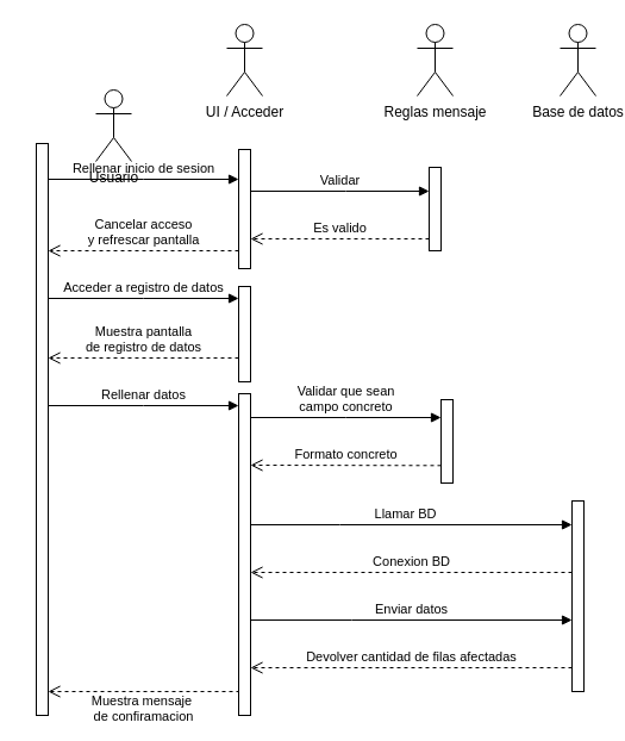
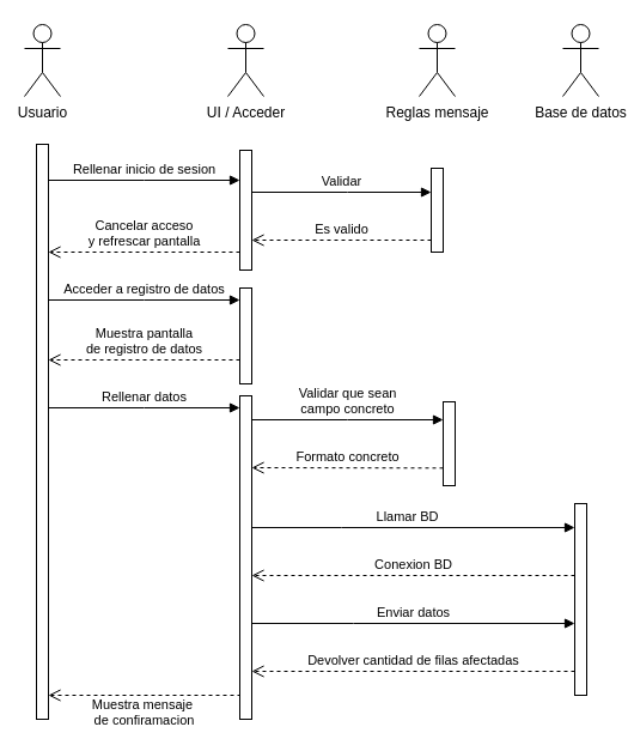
  <mxCell id="0" />
  <mxCell id="1" parent="0" />
  <mxCell id="2" value="" style="html=1;points=[[0,0,0,0,5],[0,1,0,0,-5],[1,0,0,0,5],[1,1,0,0,-5]];perimeter=orthogonalPerimeter;outlineConnect=0;targetShapes=umlLifeline;portConstraint=eastwest;newEdgeStyle={&quot;curved&quot;:0,&quot;rounded&quot;:0};" vertex="1" parent="1"><mxGeometry x="30" y="120" width="10" height="480" as="geometry" /></mxCell>
  <mxCell id="3" value="Rellenar inicio de sesion" style="html=1;verticalAlign=bottom;endArrow=block;edgeStyle=elbowEdgeStyle;elbow=vertical;curved=0;rounded=0;" parent="1" edge="1"><mxGeometry relative="1" as="geometry"><mxPoint x="40" y="150" as="sourcePoint" /><Array as="points"><mxPoint x="120" y="150" /></Array><mxPoint x="200" y="150" as="targetPoint" /></mxGeometry></mxCell>
  <mxCell id="4" value="Cancelar acceso&lt;div&gt;y refrescar pantalla&lt;/div&gt;" style="html=1;verticalAlign=bottom;endArrow=open;dashed=1;endSize=8;edgeStyle=elbowEdgeStyle;elbow=vertical;curved=0;rounded=0;" parent="1" edge="1"><mxGeometry relative="1" as="geometry"><mxPoint x="40" y="210" as="targetPoint" /><Array as="points"><mxPoint x="135" y="210" /></Array><mxPoint x="200" y="210" as="sourcePoint" /></mxGeometry></mxCell>
- <mxCell id="5" value="Usuario" style="shape=umlActor;verticalLabelPosition=bottom;verticalAlign=top;html=1;" vertex="1" parent="1"><mxGeometry x="80" y="75" width="30" height="60" as="geometry" /></mxCell>
+ <mxCell id="5" value="Usuario" style="shape=umlActor;verticalLabelPosition=bottom;verticalAlign=top;html=1;" vertex="1" parent="1"><mxGeometry x="20" y="20" width="30" height="60" as="geometry" /></mxCell>
  <mxCell id="6" value="UI / Acceder" style="shape=umlActor;verticalLabelPosition=bottom;verticalAlign=top;html=1;" vertex="1" parent="1"><mxGeometry x="190" y="20" width="30" height="60" as="geometry" /></mxCell>
  <mxCell id="7" value="Reglas mensaje" style="shape=umlActor;verticalLabelPosition=bottom;verticalAlign=top;html=1;" vertex="1" parent="1"><mxGeometry x="350" y="20" width="30" height="60" as="geometry" /></mxCell>
  <mxCell id="8" value="Base de datos" style="shape=umlActor;verticalLabelPosition=bottom;verticalAlign=top;html=1;" vertex="1" parent="1"><mxGeometry x="470" y="20" width="30" height="60" as="geometry" /></mxCell>
  <mxCell id="9" value="Es valido" style="html=1;verticalAlign=bottom;endArrow=open;dashed=1;endSize=8;edgeStyle=elbowEdgeStyle;elbow=vertical;curved=0;rounded=0;" edge="1" parent="1"><mxGeometry relative="1" as="geometry"><mxPoint x="210" y="200" as="targetPoint" /><Array as="points"><mxPoint x="305" y="200" /></Array><mxPoint x="360" y="200" as="sourcePoint" /></mxGeometry></mxCell>
  <mxCell id="10" value="Validar" style="html=1;verticalAlign=bottom;endArrow=block;edgeStyle=elbowEdgeStyle;elbow=vertical;curved=0;rounded=0;" edge="1" parent="1"><mxGeometry relative="1" as="geometry"><mxPoint x="210" y="160" as="sourcePoint" /><Array as="points"><mxPoint x="290" y="160" /></Array><mxPoint x="360" y="160" as="targetPoint" /></mxGeometry></mxCell>
  <mxCell id="11" value="" style="html=1;points=[[0,0,0,0,5],[0,1,0,0,-5],[1,0,0,0,5],[1,1,0,0,-5]];perimeter=orthogonalPerimeter;outlineConnect=0;targetShapes=umlLifeline;portConstraint=eastwest;newEdgeStyle={&quot;curved&quot;:0,&quot;rounded&quot;:0};" vertex="1" parent="1"><mxGeometry x="360" y="140" width="10" height="70" as="geometry" /></mxCell>
  <mxCell id="12" value="Acceder a registro de datos" style="html=1;verticalAlign=bottom;endArrow=block;edgeStyle=elbowEdgeStyle;elbow=vertical;curved=0;rounded=0;" edge="1" parent="1"><mxGeometry relative="1" as="geometry"><mxPoint x="40" y="250" as="sourcePoint" /><Array as="points"><mxPoint x="120" y="250" /></Array><mxPoint x="200" y="250" as="targetPoint" /></mxGeometry></mxCell>
  <mxCell id="13" value="Muestra pantalla&lt;div&gt;de registro de datos&lt;/div&gt;" style="html=1;verticalAlign=bottom;endArrow=open;dashed=1;endSize=8;edgeStyle=elbowEdgeStyle;elbow=vertical;curved=0;rounded=0;" edge="1" parent="1"><mxGeometry relative="1" as="geometry"><mxPoint x="40" y="300" as="targetPoint" /><Array as="points"><mxPoint x="135" y="300" /></Array><mxPoint x="200" y="300" as="sourcePoint" /></mxGeometry></mxCell>
  <mxCell id="14" value="" style="html=1;points=[[0,0,0,0,5],[0,1,0,0,-5],[1,0,0,0,5],[1,1,0,0,-5]];perimeter=orthogonalPerimeter;outlineConnect=0;targetShapes=umlLifeline;portConstraint=eastwest;newEdgeStyle={&quot;curved&quot;:0,&quot;rounded&quot;:0};" vertex="1" parent="1"><mxGeometry x="370" y="335" width="10" height="70" as="geometry" /></mxCell>
  <mxCell id="15" value="" style="html=1;points=[[0,0,0,0,5],[0,1,0,0,-5],[1,0,0,0,5],[1,1,0,0,-5]];perimeter=orthogonalPerimeter;outlineConnect=0;targetShapes=umlLifeline;portConstraint=eastwest;newEdgeStyle={&quot;curved&quot;:0,&quot;rounded&quot;:0};" vertex="1" parent="1"><mxGeometry x="480" y="420" width="10" height="160" as="geometry" /></mxCell>
  <mxCell id="16" value="Llamar BD" style="html=1;verticalAlign=bottom;endArrow=block;edgeStyle=elbowEdgeStyle;elbow=vertical;curved=0;rounded=0;" edge="1" parent="1" target="15"><mxGeometry relative="1" as="geometry"><mxPoint x="200" y="440" as="sourcePoint" /><Array as="points"><mxPoint x="285" y="440" /></Array><mxPoint x="470" y="440" as="targetPoint" /></mxGeometry></mxCell>
  <mxCell id="17" value="Enviar datos" style="html=1;verticalAlign=bottom;endArrow=block;edgeStyle=elbowEdgeStyle;elbow=vertical;curved=0;rounded=0;" edge="1" parent="1"><mxGeometry relative="1" as="geometry"><mxPoint x="210" y="520" as="sourcePoint" /><Array as="points"><mxPoint x="295" y="520" /></Array><mxPoint x="480" y="520" as="targetPoint" /></mxGeometry></mxCell>
  <mxCell id="18" value="Conexion BD" style="html=1;verticalAlign=bottom;endArrow=open;dashed=1;endSize=8;edgeStyle=elbowEdgeStyle;elbow=vertical;curved=0;rounded=0;" edge="1" parent="1"><mxGeometry relative="1" as="geometry"><mxPoint x="210" y="480" as="targetPoint" /><Array as="points"><mxPoint x="415" y="480" /></Array><mxPoint x="480" y="480" as="sourcePoint" /></mxGeometry></mxCell>
  <mxCell id="19" value="Devolver cantidad de filas afectadas" style="html=1;verticalAlign=bottom;endArrow=open;dashed=1;endSize=8;edgeStyle=elbowEdgeStyle;elbow=vertical;curved=0;rounded=0;" edge="1" parent="1" source="15"><mxGeometry relative="1" as="geometry"><mxPoint x="210" y="560" as="targetPoint" /><Array as="points"><mxPoint x="405" y="560" /></Array><mxPoint x="470" y="560" as="sourcePoint" /></mxGeometry></mxCell>
  <mxCell id="20" value="" style="html=1;points=[[0,0,0,0,5],[0,1,0,0,-5],[1,0,0,0,5],[1,1,0,0,-5]];perimeter=orthogonalPerimeter;outlineConnect=0;targetShapes=umlLifeline;portConstraint=eastwest;newEdgeStyle={&quot;curved&quot;:0,&quot;rounded&quot;:0};" vertex="1" parent="1"><mxGeometry x="200" y="125" width="10" height="100" as="geometry" /></mxCell>
  <mxCell id="21" value="Rellenar datos" style="html=1;verticalAlign=bottom;endArrow=block;edgeStyle=elbowEdgeStyle;elbow=vertical;curved=0;rounded=0;" edge="1" parent="1"><mxGeometry relative="1" as="geometry"><mxPoint x="40" y="340" as="sourcePoint" /><Array as="points"><mxPoint x="120" y="340" /></Array><mxPoint x="200" y="340" as="targetPoint" /></mxGeometry></mxCell>
  <mxCell id="22" value="Validar que sean&lt;div&gt;campo concreto&lt;/div&gt;" style="html=1;verticalAlign=bottom;endArrow=block;edgeStyle=elbowEdgeStyle;elbow=vertical;curved=0;rounded=0;" edge="1" parent="1"><mxGeometry relative="1" as="geometry"><mxPoint x="210" y="350" as="sourcePoint" /><Array as="points"><mxPoint x="290" y="350" /></Array><mxPoint x="370" y="350" as="targetPoint" /></mxGeometry></mxCell>
  <mxCell id="23" value="Formato concreto" style="html=1;verticalAlign=bottom;endArrow=open;dashed=1;endSize=8;edgeStyle=elbowEdgeStyle;elbow=vertical;curved=0;rounded=0;" edge="1" parent="1"><mxGeometry relative="1" as="geometry"><mxPoint x="210" y="390.31" as="targetPoint" /><Array as="points" /><mxPoint x="370" y="390.31" as="sourcePoint" /></mxGeometry></mxCell>
  <mxCell id="24" value="Muestra mensaje&amp;nbsp;&lt;div&gt;de confiramacion&lt;/div&gt;" style="html=1;verticalAlign=bottom;endArrow=open;dashed=1;endSize=8;edgeStyle=elbowEdgeStyle;elbow=vertical;curved=0;rounded=0;" edge="1" parent="1"><mxGeometry x="0.006" y="30" relative="1" as="geometry"><mxPoint x="40" y="580" as="targetPoint" /><Array as="points"><mxPoint x="245" y="580" /></Array><mxPoint x="200" y="581" as="sourcePoint" /><mxPoint as="offset" /></mxGeometry></mxCell>
  <mxCell id="25" value="" style="html=1;points=[[0,0,0,0,5],[0,1,0,0,-5],[1,0,0,0,5],[1,1,0,0,-5]];perimeter=orthogonalPerimeter;outlineConnect=0;targetShapes=umlLifeline;portConstraint=eastwest;newEdgeStyle={&quot;curved&quot;:0,&quot;rounded&quot;:0};" vertex="1" parent="1"><mxGeometry x="200" y="240" width="10" height="80" as="geometry" /></mxCell>
  <mxCell id="26" value="" style="html=1;points=[[0,0,0,0,5],[0,1,0,0,-5],[1,0,0,0,5],[1,1,0,0,-5]];perimeter=orthogonalPerimeter;outlineConnect=0;targetShapes=umlLifeline;portConstraint=eastwest;newEdgeStyle={&quot;curved&quot;:0,&quot;rounded&quot;:0};" vertex="1" parent="1"><mxGeometry x="200" y="330" width="10" height="270" as="geometry" /></mxCell>
